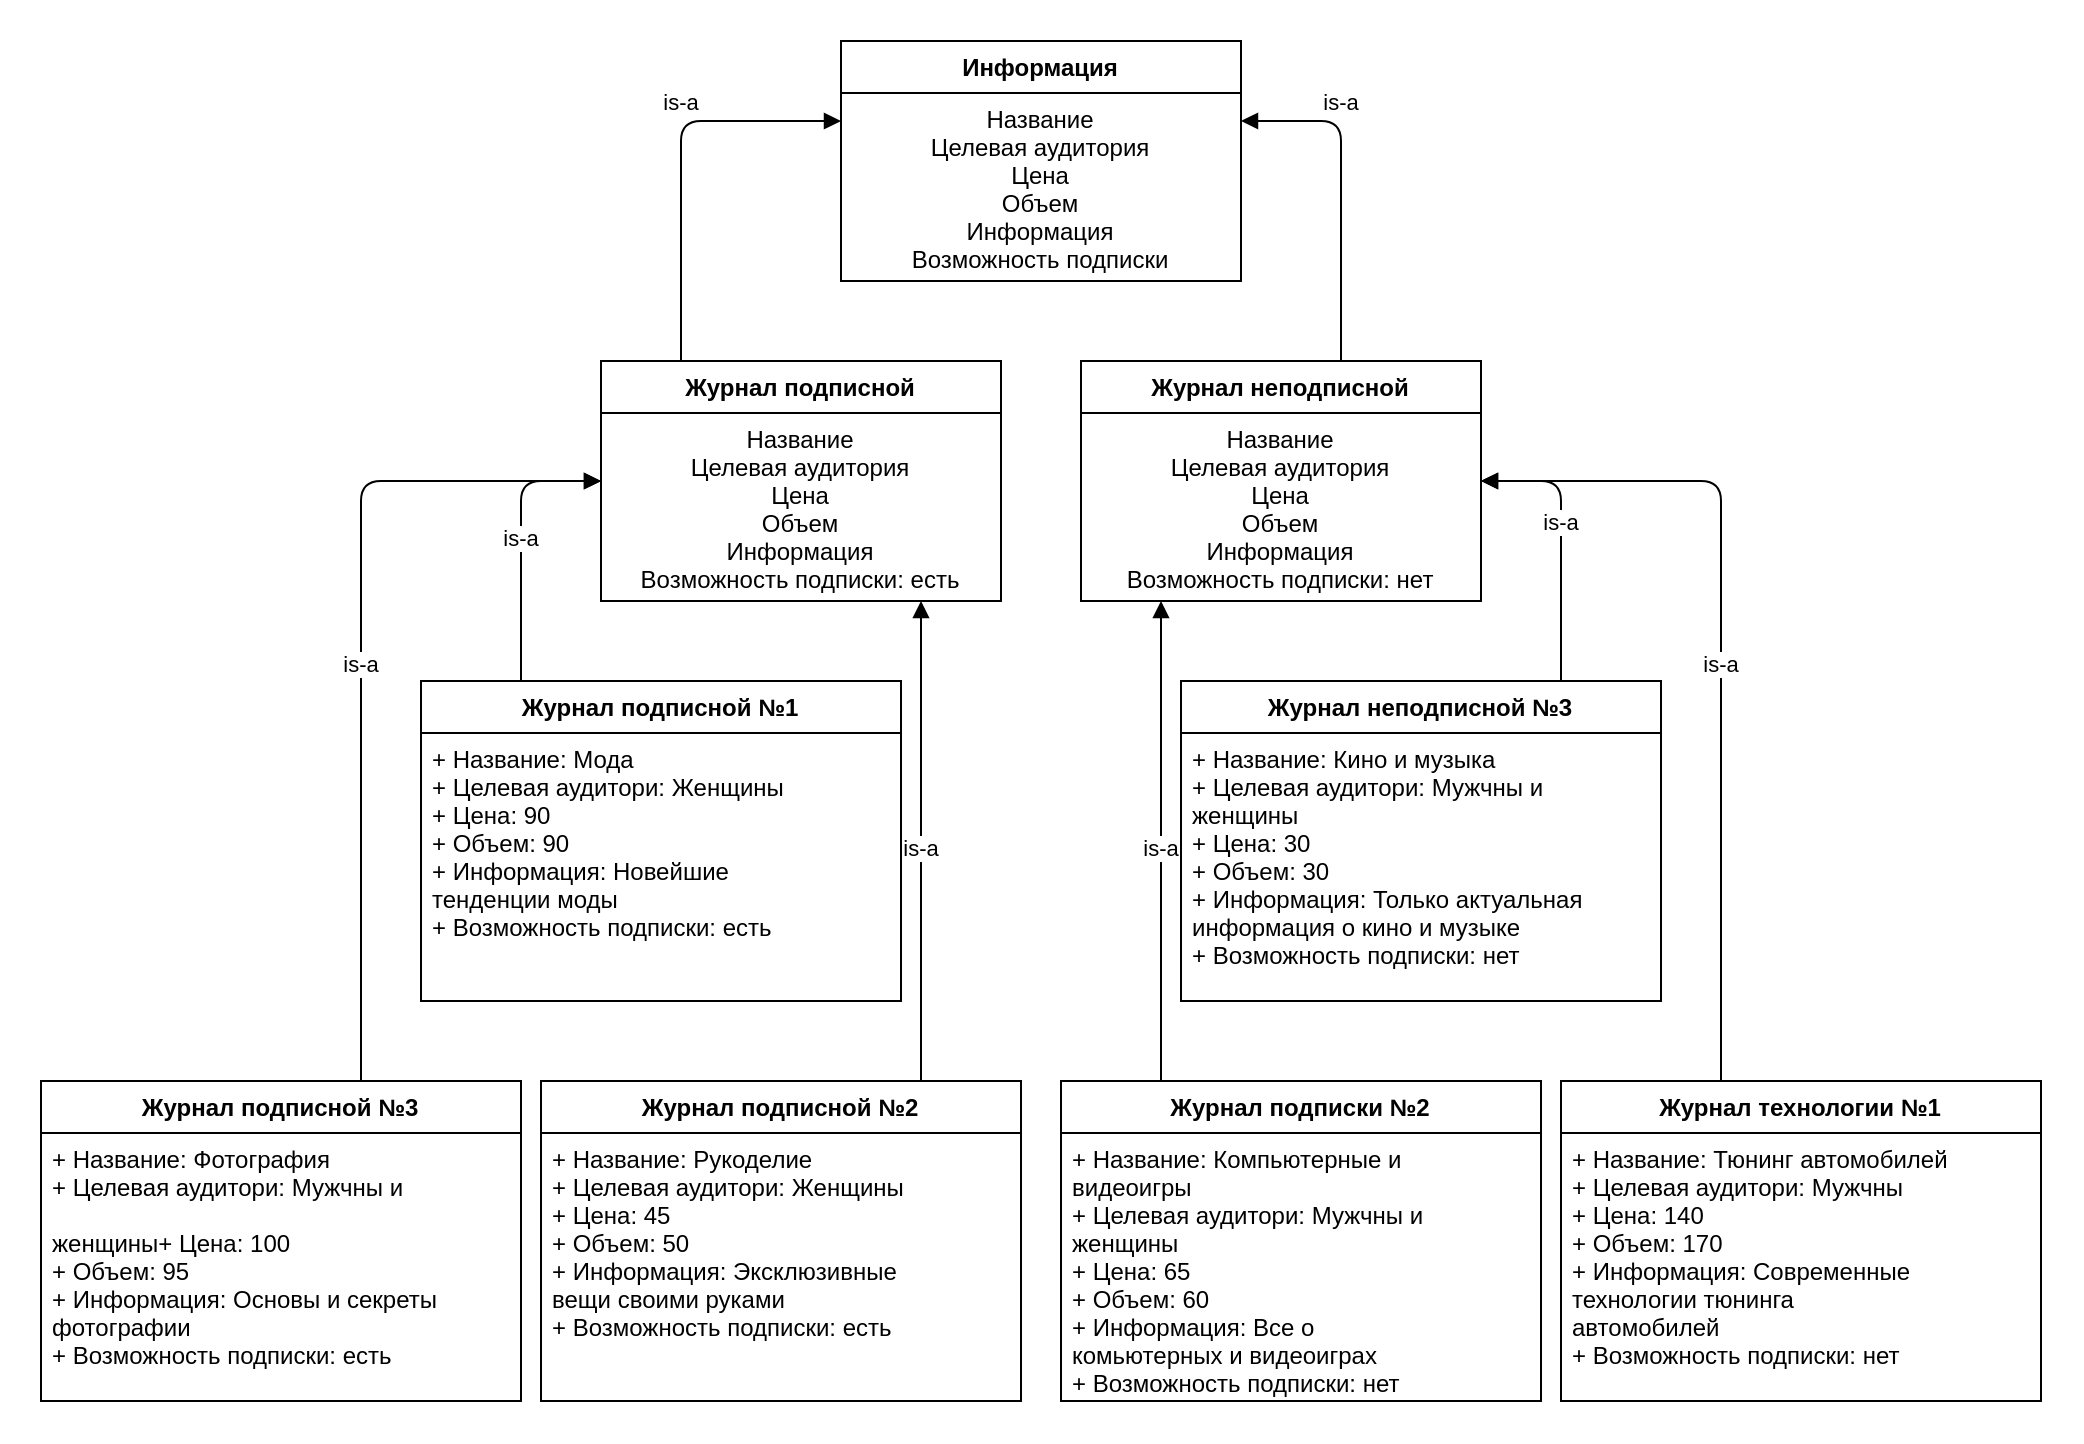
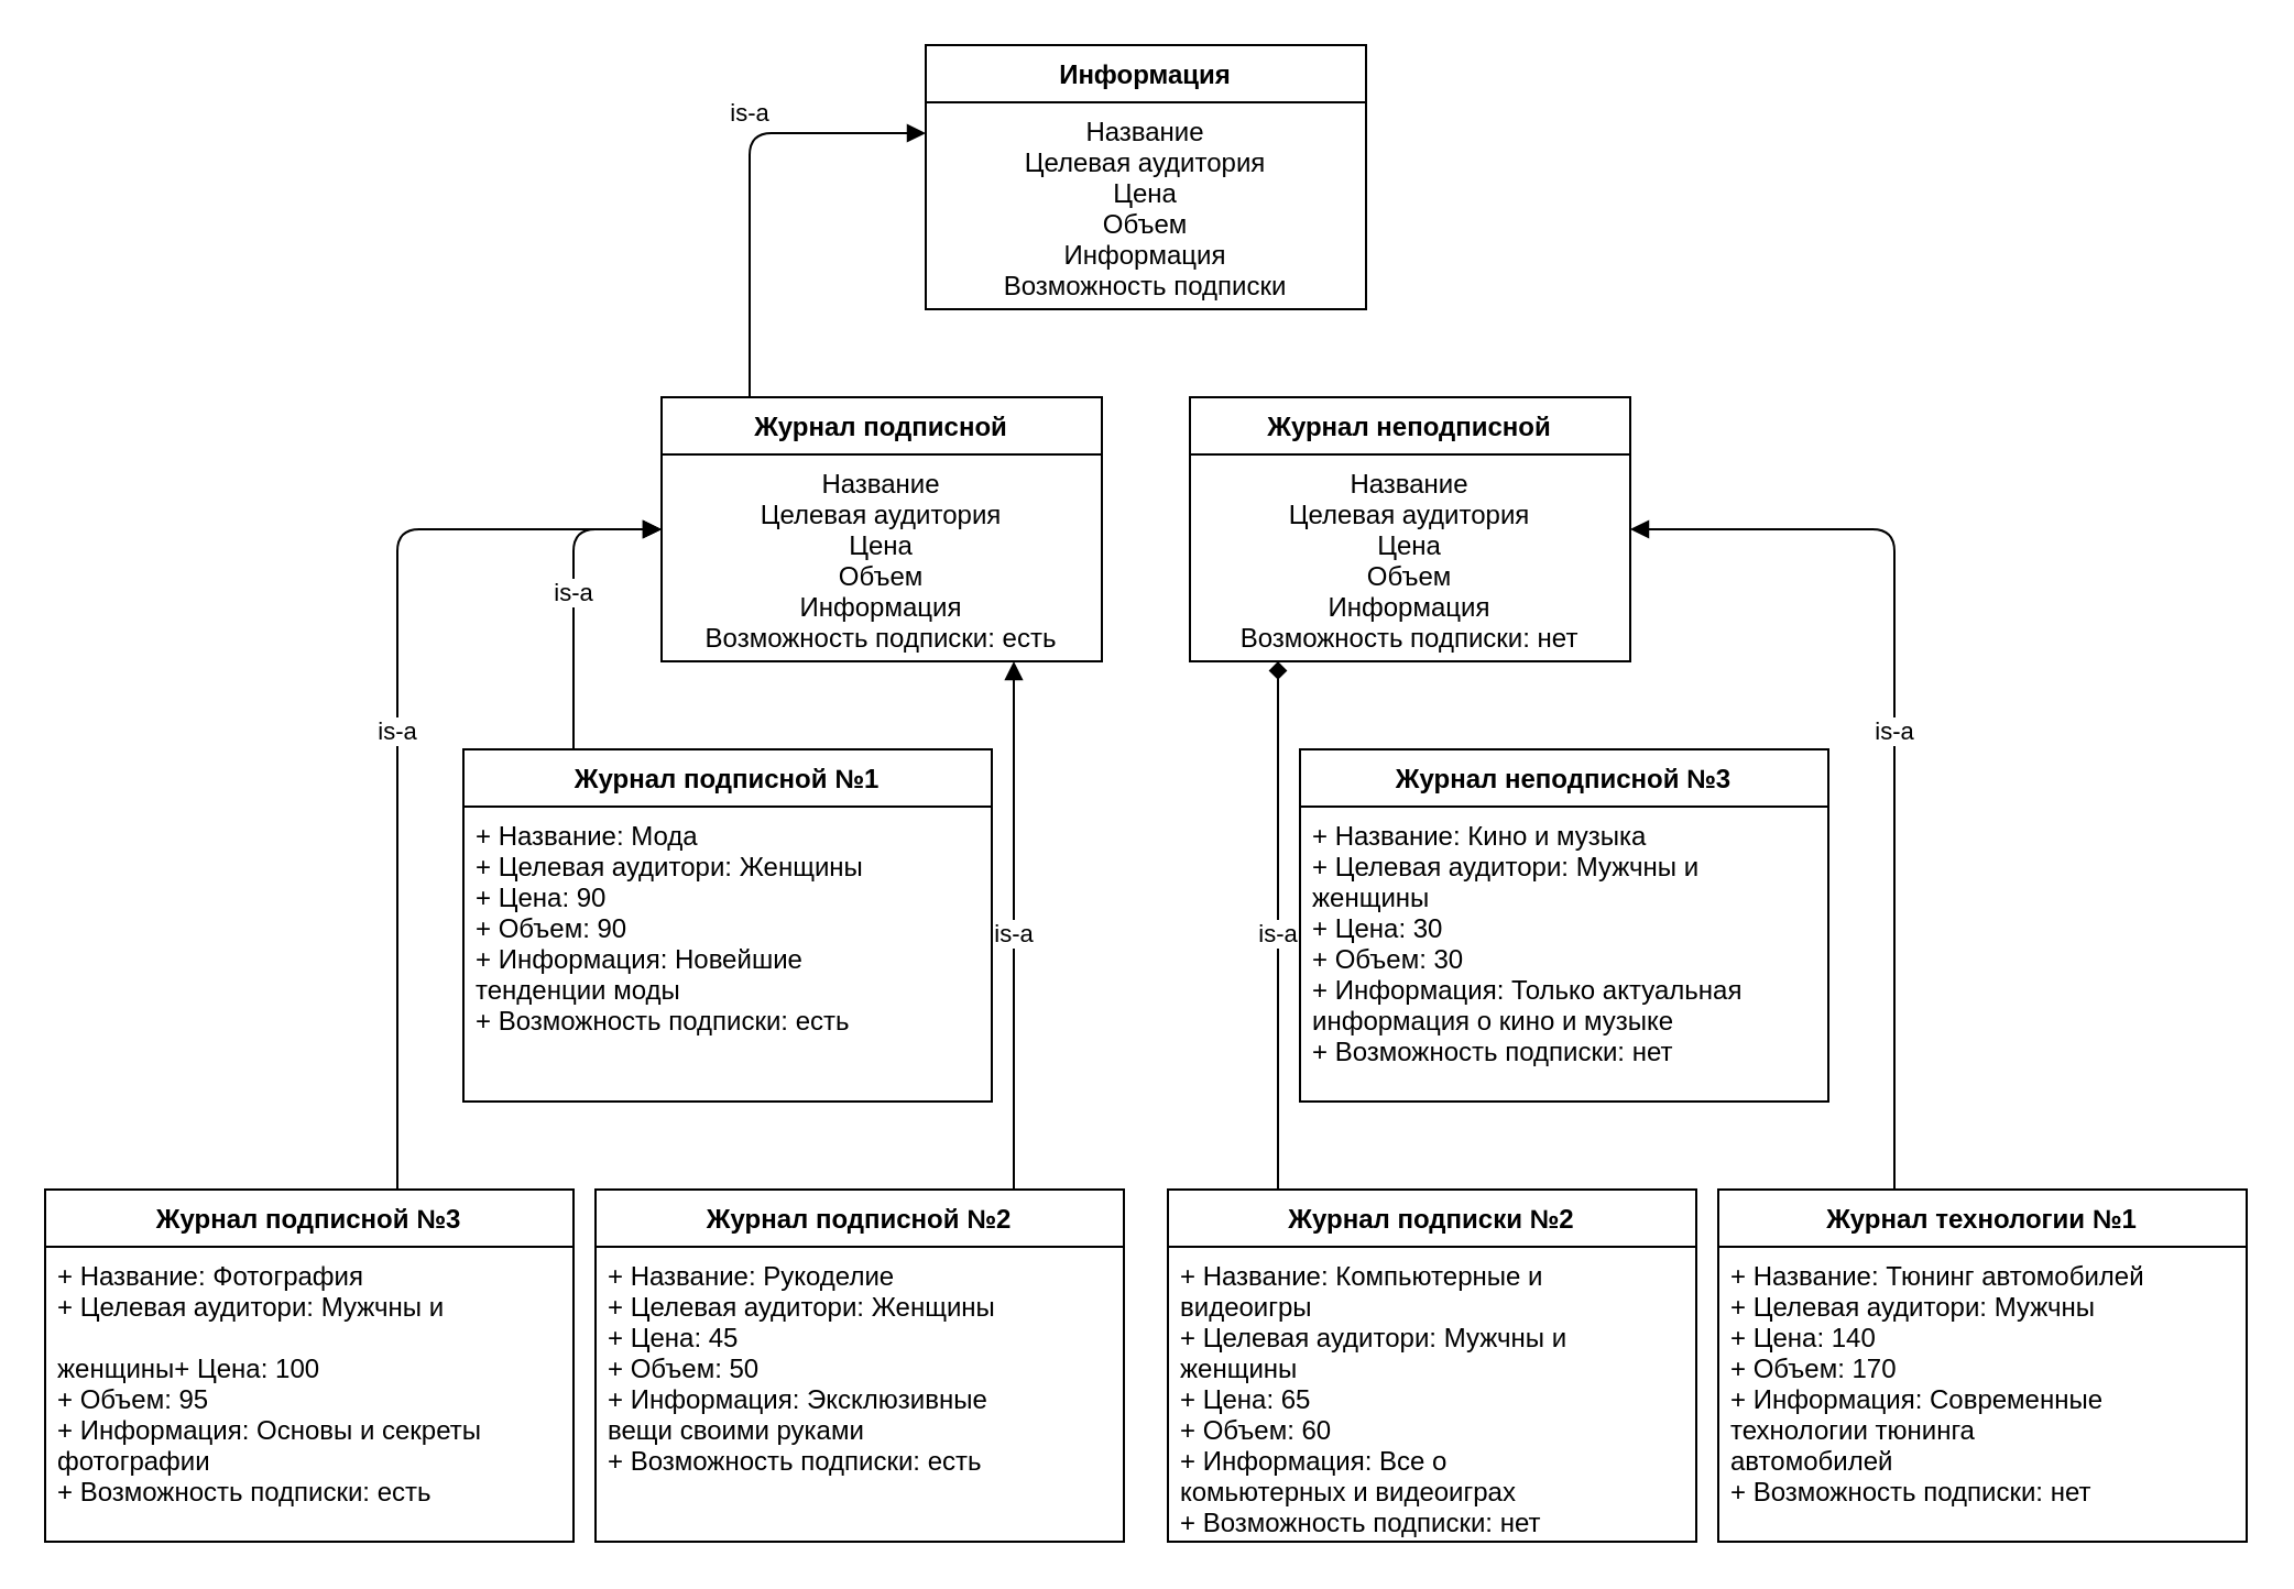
  <mxCell id="0" />
  <mxCell id="1" parent="0" />
  <mxCell id="2" value="Информация" style="swimlane;fontStyle=1;align=center;verticalAlign=top;childLayout=stackLayout;horizontal=1;startSize=26;horizontalStack=0;resizeParent=1;resizeParentMax=0;resizeLast=0;collapsible=1;marginBottom=0;" vertex="1" parent="1"><mxGeometry x="420" width="200" height="120" as="geometry" y="20" /></mxCell>
  <mxCell id="3" value="Название&#10;Целевая аудитория&#10;Цена&#10;Объем&#10;Информация&#10;Возможность подписки&#10;" style="text;strokeColor=none;fillColor=none;align=center;verticalAlign=top;spacingLeft=4;spacingRight=4;overflow=hidden;rotatable=0;points=[[0,0.5],[1,0.5]];portConstraint=eastwest;" vertex="1" parent="2"><mxGeometry y="26" width="200" height="94" as="geometry" /></mxCell>
  <mxCell id="4" value="Журнал подписной" style="swimlane;fontStyle=1;align=center;verticalAlign=top;childLayout=stackLayout;horizontal=1;startSize=26;horizontalStack=0;resizeParent=1;resizeParentMax=0;resizeLast=0;collapsible=1;marginBottom=0;" vertex="1" parent="1"><mxGeometry x="300" y="180" width="200" height="120" as="geometry" /></mxCell>
  <mxCell id="5" value="Название&#10;Целевая аудитория&#10;Цена&#10;Объем&#10;Информация&#10;Возможность подписки: есть&#10;" style="text;strokeColor=none;fillColor=none;align=center;verticalAlign=top;spacingLeft=4;spacingRight=4;overflow=hidden;rotatable=0;points=[[0,0.5],[1,0.5]];portConstraint=eastwest;" vertex="1" parent="4"><mxGeometry y="26" width="200" height="94" as="geometry" /></mxCell>
  <mxCell id="6" value="Журнал неподписной" style="swimlane;fontStyle=1;align=center;verticalAlign=top;childLayout=stackLayout;horizontal=1;startSize=26;horizontalStack=0;resizeParent=1;resizeParentMax=0;resizeLast=0;collapsible=1;marginBottom=0;" vertex="1" parent="1"><mxGeometry x="540" y="180" width="200" height="120" as="geometry" /></mxCell>
  <mxCell id="7" value="Название&#10;Целевая аудитория&#10;Цена&#10;Объем&#10;Информация&#10;Возможность подписки: нет&#10;" style="text;strokeColor=none;fillColor=none;align=center;verticalAlign=top;spacingLeft=4;spacingRight=4;overflow=hidden;rotatable=0;points=[[0,0.5],[1,0.5]];portConstraint=eastwest;" vertex="1" parent="6"><mxGeometry y="26" width="200" height="94" as="geometry" /></mxCell>
  <mxCell id="8" style="edgeStyle=elbowEdgeStyle;rounded=0;orthogonalLoop=1;jettySize=auto;html=1;entryX=1;entryY=0.5;entryDx=0;entryDy=0;" edge="1" parent="6" source="7" target="7"><mxGeometry relative="1" as="geometry" /></mxCell>
  <mxCell id="9" value="is-a" style="html=1;verticalAlign=bottom;endArrow=block;edgeStyle=elbowEdgeStyle;" edge="1" parent="1" source="4" target="2"><mxGeometry x="0.2" width="80" relative="1" as="geometry"><mxPoint x="330" y="120" as="sourcePoint" /><mxPoint x="410" y="120" as="targetPoint" /><Array as="points"><mxPoint x="340" y="60" /><mxPoint x="531" y="180" /></Array><mxPoint as="offset" /></mxGeometry></mxCell>
- <mxCell id="10" value="is-a" style="html=1;verticalAlign=bottom;endArrow=block;edgeStyle=elbowEdgeStyle;" edge="1" parent="1" source="6" target="2"><mxGeometry x="0.412" width="80" relative="1" as="geometry"><mxPoint x="470" y="190" as="sourcePoint" /><mxPoint x="541" y="150" as="targetPoint" /><Array as="points"><mxPoint x="670" y="60" /><mxPoint x="700" y="190" /><mxPoint x="541" y="180" /><mxPoint x="541" y="190" /></Array><mxPoint as="offset" /></mxGeometry></mxCell>
  <mxCell id="11" value="Журнал технологии №1" style="swimlane;fontStyle=1;align=center;verticalAlign=top;childLayout=stackLayout;horizontal=1;startSize=26;horizontalStack=0;resizeParent=1;resizeParentMax=0;resizeLast=0;collapsible=1;marginBottom=0;" vertex="1" parent="1"><mxGeometry x="780" y="540" width="240" height="160" as="geometry" /></mxCell>
  <mxCell id="12" value="+ Название: Тюнинг автомобилей&#10;+ Целевая аудитори: Мужчны&#10;+ Цена: 140&#10;+ Объем: 170&#10;+ Информация: Современные &#10;технологии тюнинга&#10; автомобилей&#10;+ Возможность подписки: нет&#10;" style="text;strokeColor=none;fillColor=none;align=left;verticalAlign=top;spacingLeft=4;spacingRight=4;overflow=hidden;rotatable=0;points=[[0,0.5],[1,0.5]];portConstraint=eastwest;" vertex="1" parent="11"><mxGeometry y="26" width="240" height="134" as="geometry" /></mxCell>
  <mxCell id="13" value="is-a" style="html=1;verticalAlign=bottom;endArrow=block;edgeStyle=elbowEdgeStyle;" edge="1" parent="1" source="11" target="6"><mxGeometry x="-0.053" width="80" relative="1" as="geometry"><mxPoint x="680" y="190" as="sourcePoint" /><mxPoint x="630" y="70" as="targetPoint" /><Array as="points"><mxPoint x="860" y="380" /><mxPoint x="850" y="470" /><mxPoint x="840" y="460" /><mxPoint x="870" y="240" /><mxPoint x="780" y="130" /><mxPoint x="680" y="70" /><mxPoint x="710" y="200" /><mxPoint x="551" y="190" /><mxPoint x="551" y="200" /></Array><mxPoint as="offset" /></mxGeometry></mxCell>
  <mxCell id="14" value="Журнал подписки №2" style="swimlane;fontStyle=1;align=center;verticalAlign=top;childLayout=stackLayout;horizontal=1;startSize=26;horizontalStack=0;resizeParent=1;resizeParentMax=0;resizeLast=0;collapsible=1;marginBottom=0;" vertex="1" parent="1"><mxGeometry x="530" y="540" width="240" height="160" as="geometry" /></mxCell>
  <mxCell id="15" value="+ Название: Компьютерные и&#10;видеоигры&#10;+ Целевая аудитори: Мужчны и &#10;женщины&#10;+ Цена: 65&#10;+ Объем: 60&#10;+ Информация: Все о&#10;комьютерных и видеоиграх&#10;+ Возможность подписки: нет&#10;" style="text;strokeColor=none;fillColor=none;align=left;verticalAlign=top;spacingLeft=4;spacingRight=4;overflow=hidden;rotatable=0;points=[[0,0.5],[1,0.5]];portConstraint=eastwest;" vertex="1" parent="14"><mxGeometry y="26" width="240" height="134" as="geometry" /></mxCell>
- <mxCell id="16" value="is-a" style="html=1;verticalAlign=bottom;endArrow=block;edgeStyle=elbowEdgeStyle;" edge="1" parent="1" source="14" target="6"><mxGeometry x="-0.111" width="80" relative="1" as="geometry"><mxPoint x="830" y="140" as="sourcePoint" /><mxPoint x="750" y="250" as="targetPoint" /><Array as="points"><mxPoint x="580" y="390" /><mxPoint x="520" y="370" /><mxPoint x="810" y="410" /><mxPoint x="930" y="370" /><mxPoint x="810" y="330" /><mxPoint x="790" y="240" /><mxPoint x="790" y="140" /><mxPoint x="690" y="80" /><mxPoint x="720" y="210" /><mxPoint x="561" y="200" /><mxPoint x="561" y="210" /></Array><mxPoint as="offset" /></mxGeometry></mxCell>
+ <mxCell id="16" value="is-a" style="html=1;verticalAlign=bottom;endArrow=diamond;edgeStyle=elbowEdgeStyle;" edge="1" parent="1" source="14" target="6"><mxGeometry x="-0.111" width="80" relative="1" as="geometry"><mxPoint x="830" y="140" as="sourcePoint" /><mxPoint x="750" y="250" as="targetPoint" /><Array as="points"><mxPoint x="580" y="390" /><mxPoint x="520" y="370" /><mxPoint x="810" y="410" /><mxPoint x="930" y="370" /><mxPoint x="810" y="330" /><mxPoint x="790" y="240" /><mxPoint x="790" y="140" /><mxPoint x="690" y="80" /><mxPoint x="720" y="210" /><mxPoint x="561" y="200" /><mxPoint x="561" y="210" /></Array><mxPoint as="offset" /></mxGeometry></mxCell>
  <mxCell id="17" value="Журнал неподписной №3" style="swimlane;fontStyle=1;align=center;verticalAlign=top;childLayout=stackLayout;horizontal=1;startSize=26;horizontalStack=0;resizeParent=1;resizeParentMax=0;resizeLast=0;collapsible=1;marginBottom=0;" vertex="1" parent="1"><mxGeometry x="590" y="340" width="240" height="160" as="geometry" /></mxCell>
  <mxCell id="18" value="+ Название: Кино и музыка&#10;+ Целевая аудитори: Мужчны и &#10;женщины&#10;+ Цена: 30&#10;+ Объем: 30&#10;+ Информация: Только актуальная&#10;информация о кино и музыке&#10;+ Возможность подписки: нет&#10;" style="text;strokeColor=none;fillColor=none;align=left;verticalAlign=top;spacingLeft=4;spacingRight=4;overflow=hidden;rotatable=0;points=[[0,0.5],[1,0.5]];portConstraint=eastwest;" vertex="1" parent="17"><mxGeometry y="26" width="240" height="134" as="geometry" /></mxCell>
- <mxCell id="19" value="is-a" style="html=1;verticalAlign=bottom;endArrow=block;edgeStyle=elbowEdgeStyle;" edge="1" parent="1" source="17" target="6"><mxGeometry width="80" relative="1" as="geometry"><mxPoint x="830" y="350" as="sourcePoint" /><mxPoint x="750" y="250" as="targetPoint" /><Array as="points"><mxPoint x="780" y="240" /><mxPoint x="800" y="250" /><mxPoint x="800" y="150" /><mxPoint x="700" y="90" /><mxPoint x="730" y="220" /><mxPoint x="571" y="210" /><mxPoint x="571" y="220" /></Array><mxPoint as="offset" /></mxGeometry></mxCell>
  <mxCell id="20" value="Журнал подписной №1" style="swimlane;fontStyle=1;align=center;verticalAlign=top;childLayout=stackLayout;horizontal=1;startSize=26;horizontalStack=0;resizeParent=1;resizeParentMax=0;resizeLast=0;collapsible=1;marginBottom=0;" vertex="1" parent="1"><mxGeometry x="210" y="340" width="240" height="160" as="geometry" /></mxCell>
  <mxCell id="21" value="+ Название: Мода&#10;+ Целевая аудитори: Женщины&#10;+ Цена: 90&#10;+ Объем: 90&#10;+ Информация: Новейшие &#10;тенденции моды&#10;+ Возможность подписки: есть&#10;" style="text;strokeColor=none;fillColor=none;align=left;verticalAlign=top;spacingLeft=4;spacingRight=4;overflow=hidden;rotatable=0;points=[[0,0.5],[1,0.5]];portConstraint=eastwest;" vertex="1" parent="20"><mxGeometry y="26" width="240" height="134" as="geometry" /></mxCell>
  <mxCell id="22" value="is-a" style="html=1;verticalAlign=bottom;endArrow=block;edgeStyle=elbowEdgeStyle;" edge="1" parent="1" source="20" target="4"><mxGeometry x="-0.111" width="80" relative="1" as="geometry"><mxPoint x="590" y="550" as="sourcePoint" /><mxPoint x="590" y="310" as="targetPoint" /><Array as="points"><mxPoint x="260" y="240" /><mxPoint x="250" y="240" /><mxPoint x="210" y="250" /><mxPoint x="220" y="290" /><mxPoint x="530" y="380" /><mxPoint x="820" y="420" /><mxPoint x="940" y="380" /><mxPoint x="820" y="340" /><mxPoint x="800" y="250" /><mxPoint x="800" y="150" /><mxPoint x="700" y="90" /><mxPoint x="730" y="220" /><mxPoint x="571" y="210" /><mxPoint x="571" y="220" /></Array><mxPoint as="offset" /></mxGeometry></mxCell>
  <mxCell id="23" value="Журнал подписной №2" style="swimlane;fontStyle=1;align=center;verticalAlign=top;childLayout=stackLayout;horizontal=1;startSize=26;horizontalStack=0;resizeParent=1;resizeParentMax=0;resizeLast=0;collapsible=1;marginBottom=0;" vertex="1" parent="1"><mxGeometry x="270" y="540" width="240" height="160" as="geometry" /></mxCell>
  <mxCell id="24" value="+ Название: Рукоделие&#10;+ Целевая аудитори: Женщины&#10;+ Цена: 45&#10;+ Объем: 50&#10;+ Информация: Эксклюзивные &#10;вещи своими руками&#10;+ Возможность подписки: есть&#10;" style="text;strokeColor=none;fillColor=none;align=left;verticalAlign=top;spacingLeft=4;spacingRight=4;overflow=hidden;rotatable=0;points=[[0,0.5],[1,0.5]];portConstraint=eastwest;" vertex="1" parent="23"><mxGeometry y="26" width="240" height="134" as="geometry" /></mxCell>
  <mxCell id="25" value="is-a" style="html=1;verticalAlign=bottom;endArrow=block;edgeStyle=elbowEdgeStyle;" edge="1" parent="1" source="23" target="4"><mxGeometry x="-0.111" width="80" relative="1" as="geometry"><mxPoint x="590" y="550" as="sourcePoint" /><mxPoint x="500" y="372" as="targetPoint" /><Array as="points"><mxPoint x="460" y="360" /><mxPoint x="590" y="400" /><mxPoint x="530" y="380" /><mxPoint x="820" y="420" /><mxPoint x="940" y="380" /><mxPoint x="820" y="340" /><mxPoint x="800" y="250" /><mxPoint x="800" y="150" /><mxPoint x="700" y="90" /><mxPoint x="730" y="220" /><mxPoint x="571" y="210" /><mxPoint x="571" y="220" /></Array><mxPoint as="offset" /></mxGeometry></mxCell>
  <mxCell id="26" value="Журнал подписной №3" style="swimlane;fontStyle=1;align=center;verticalAlign=top;childLayout=stackLayout;horizontal=1;startSize=26;horizontalStack=0;resizeParent=1;resizeParentMax=0;resizeLast=0;collapsible=1;marginBottom=0;" vertex="1" parent="1"><mxGeometry x="20" y="540" width="240" height="160" as="geometry" /></mxCell>
  <mxCell id="27" value="+ Название: Фотография&#10;+ Целевая аудитори: Мужчны и &#10;&#10;женщины+ Цена: 100&#10;+ Объем: 95&#10;+ Информация: Основы и секреты&#10;фотографии&#10;+ Возможность подписки: есть&#10;" style="text;strokeColor=none;fillColor=none;align=left;verticalAlign=top;spacingLeft=4;spacingRight=4;overflow=hidden;rotatable=0;points=[[0,0.5],[1,0.5]];portConstraint=eastwest;" vertex="1" parent="26"><mxGeometry y="26" width="240" height="134" as="geometry" /></mxCell>
  <mxCell id="28" value="is-a" style="html=1;verticalAlign=bottom;endArrow=block;edgeStyle=elbowEdgeStyle;" edge="1" parent="1" source="26" target="4"><mxGeometry x="-0.053" width="80" relative="1" as="geometry"><mxPoint x="860" y="550" as="sourcePoint" /><mxPoint x="750" y="250" as="targetPoint" /><Array as="points"><mxPoint x="180" y="380" /><mxPoint x="860" y="480" /><mxPoint x="850" y="470" /><mxPoint x="880" y="250" /><mxPoint x="790" y="140" /><mxPoint x="690" y="80" /><mxPoint x="720" y="210" /><mxPoint x="561" y="200" /><mxPoint x="561" y="210" /></Array><mxPoint as="offset" /></mxGeometry></mxCell>
